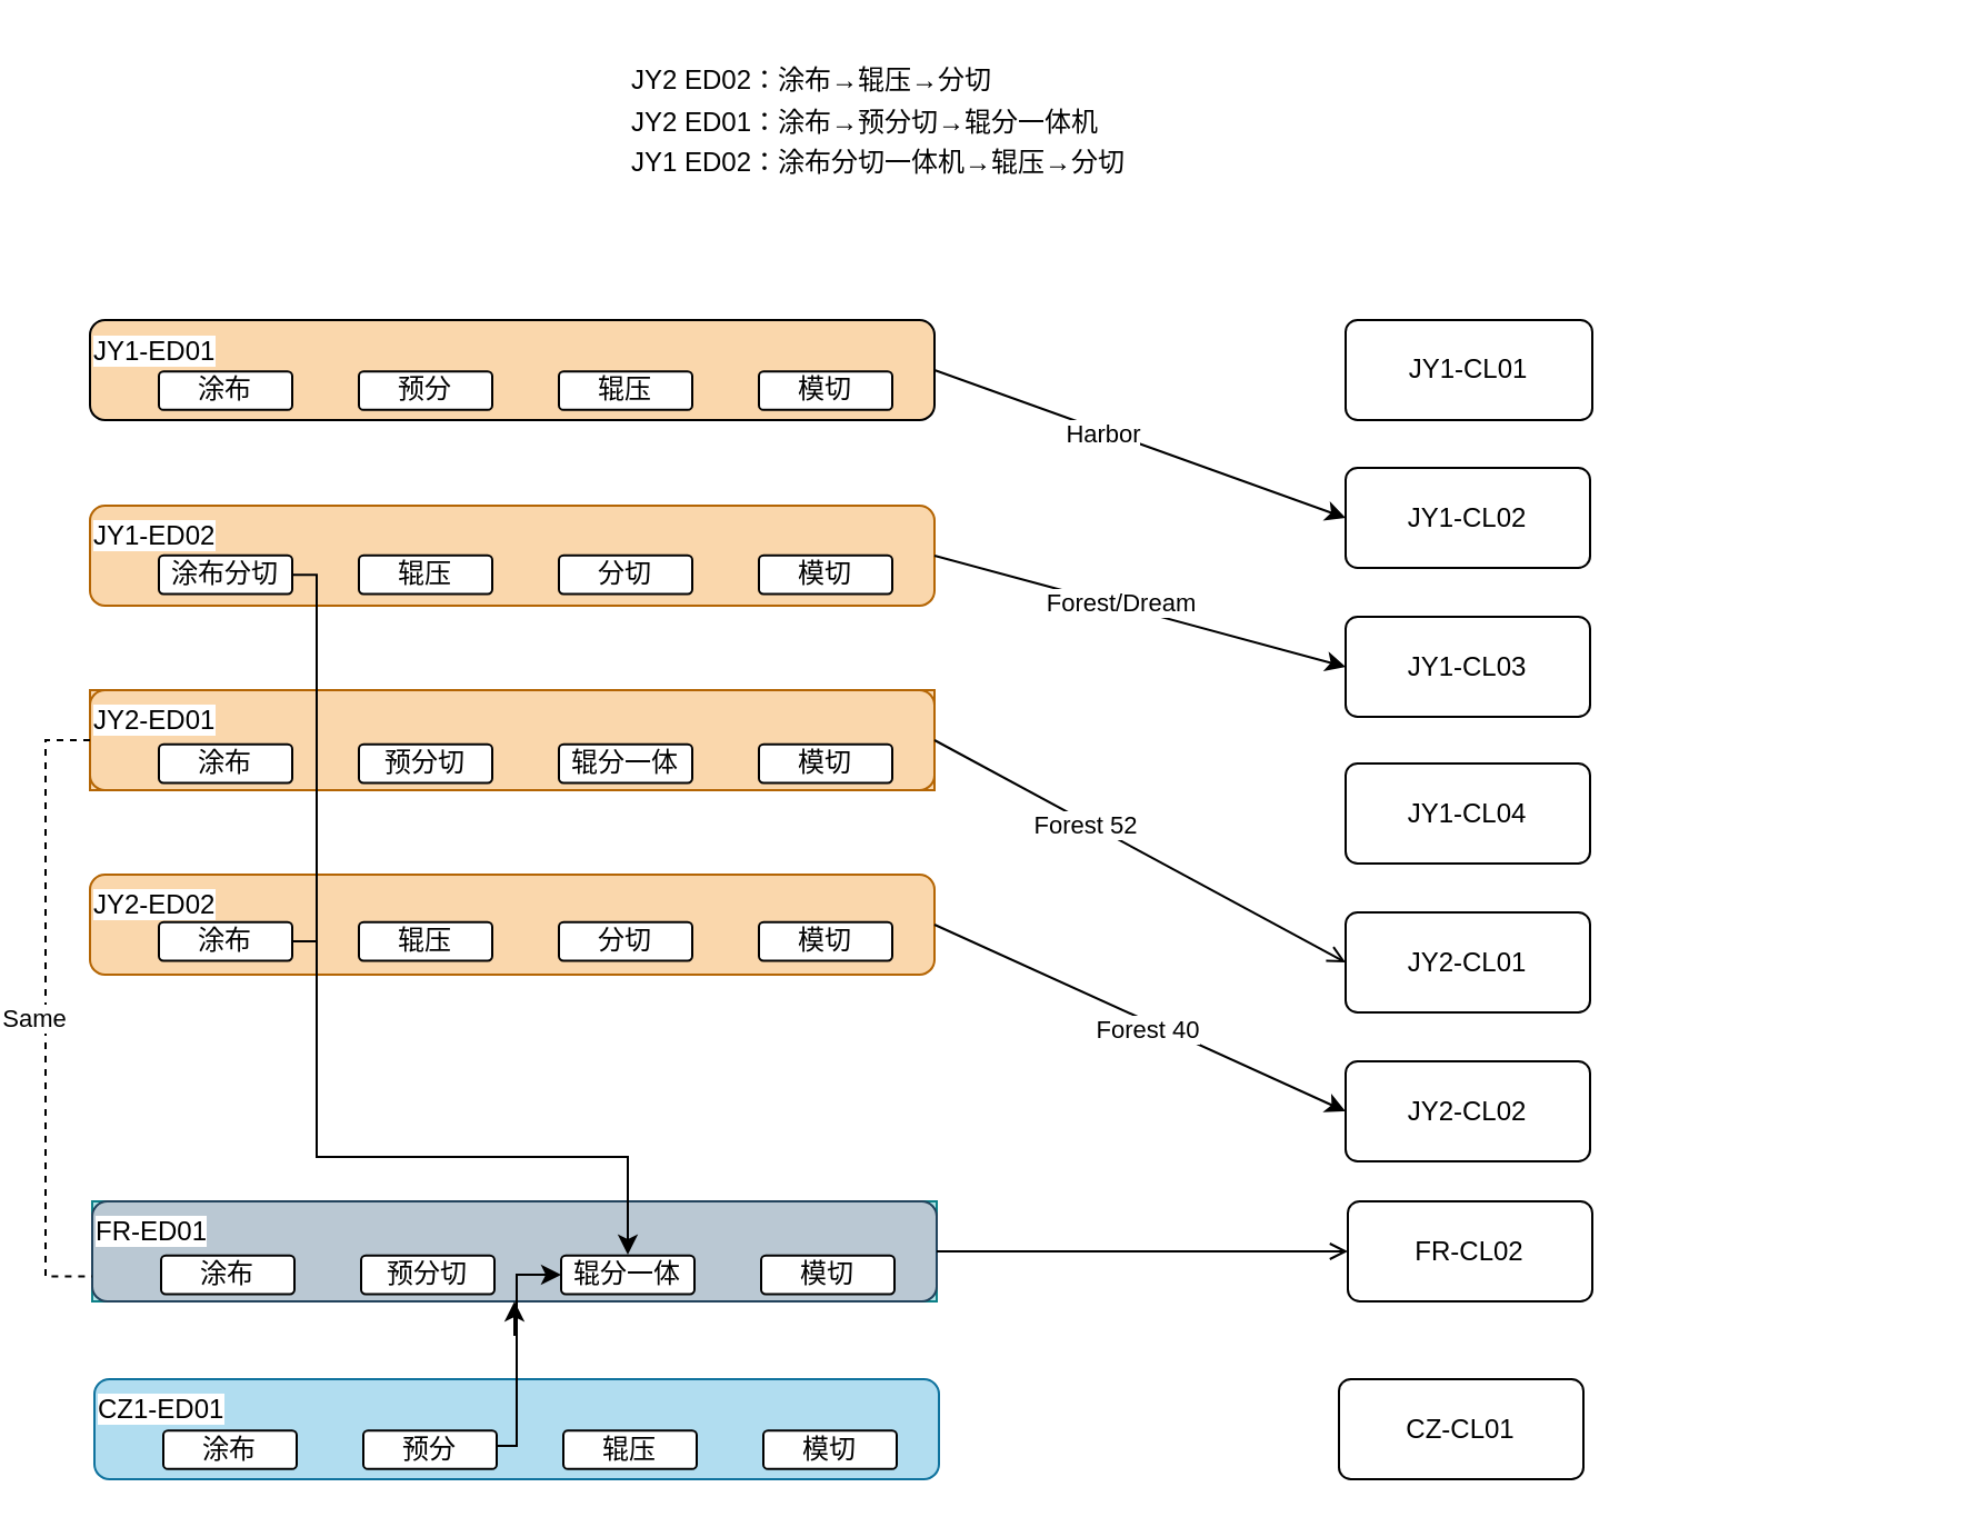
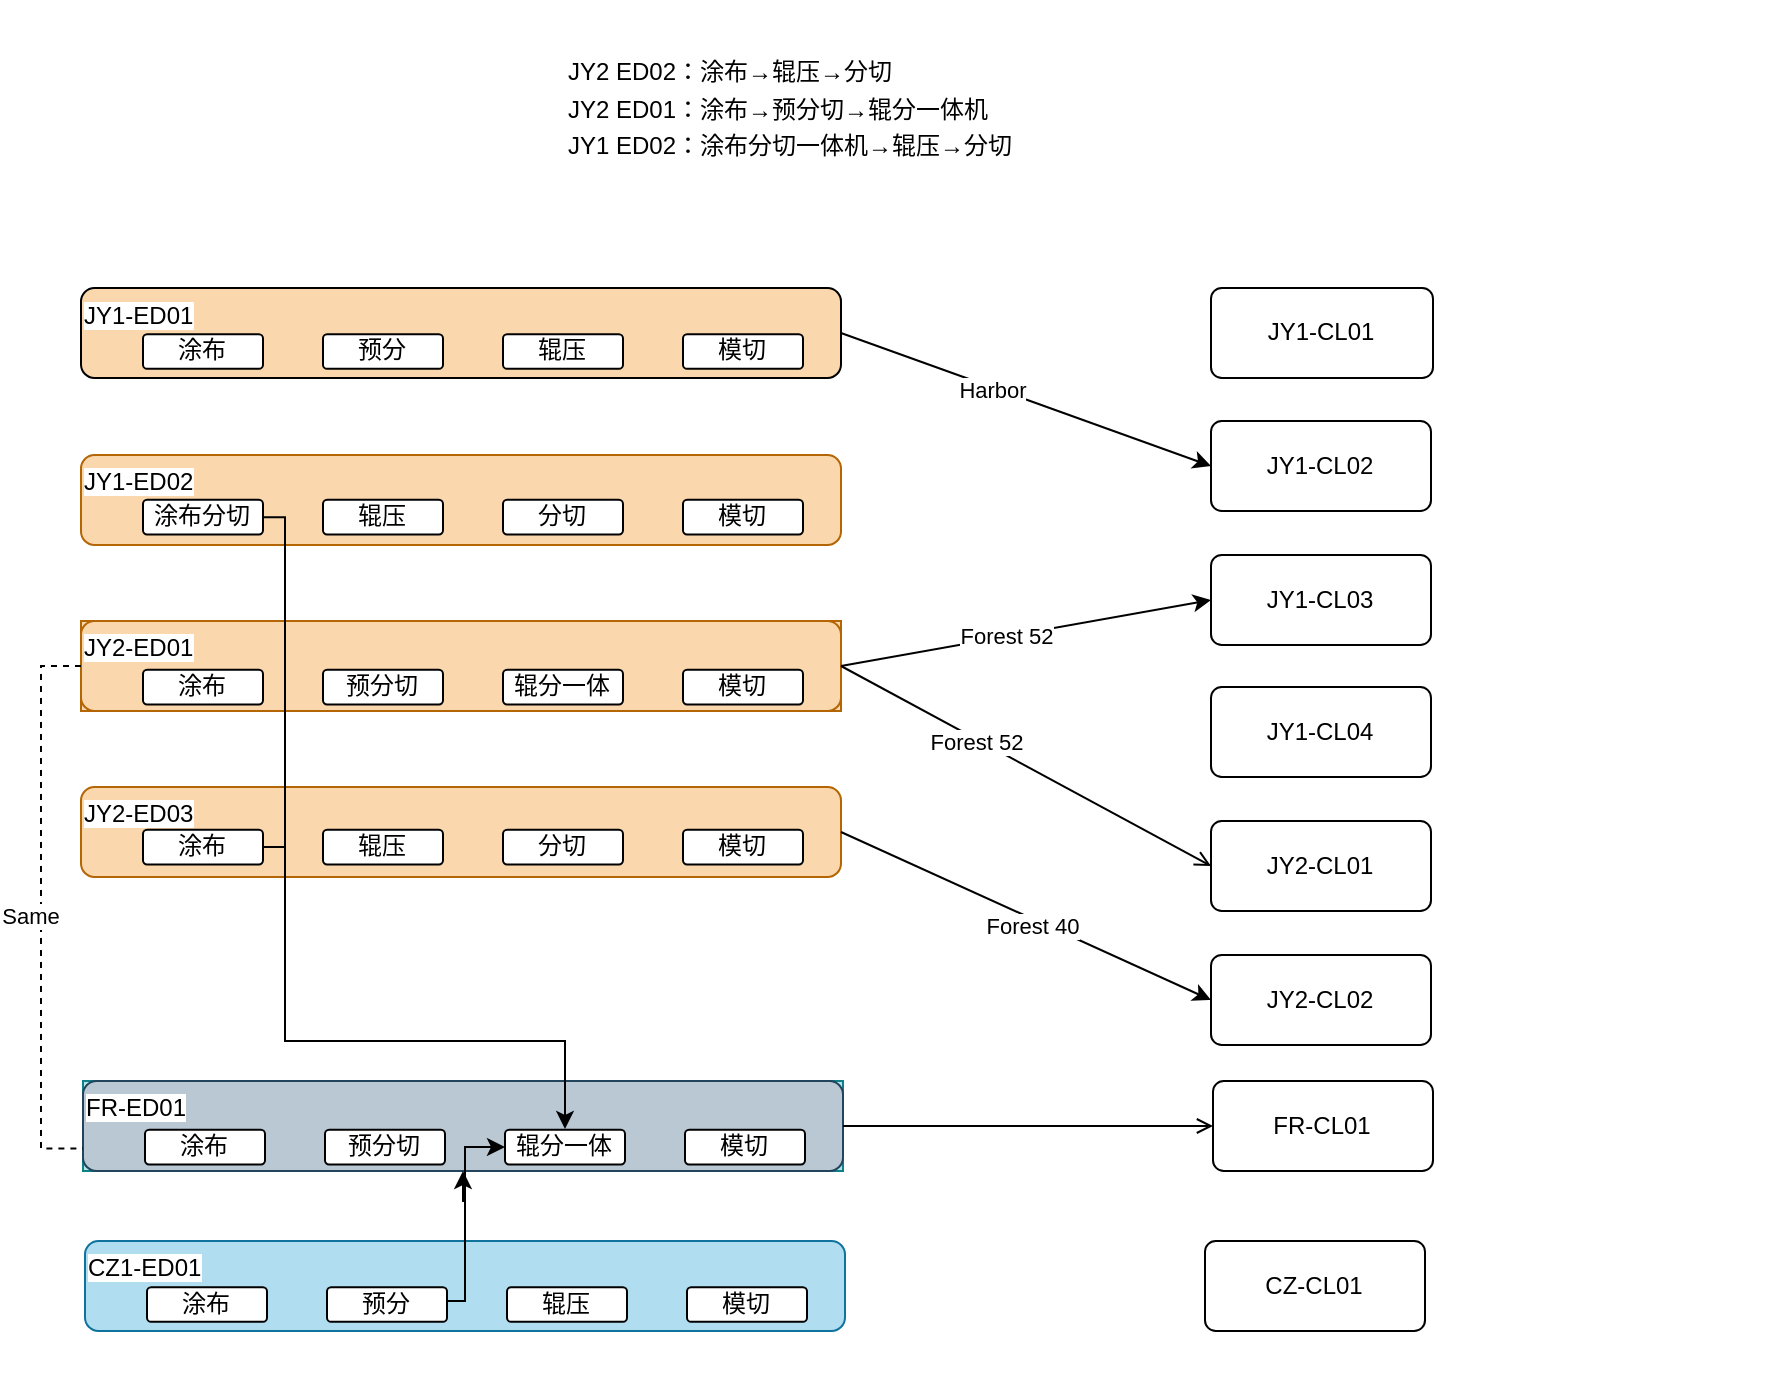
  <mxCell id="0" />
  <mxCell id="1" parent="0" />
  <mxCell id="2" value="" style="group;" vertex="1" connectable="0" parent="1"><mxGeometry x="20" y="393" width="380" height="45" as="geometry" /></mxCell>
- <mxCell id="3" value="JY2-ED02" style="rounded=1;whiteSpace=wrap;html=1;align=left;verticalAlign=top;labelBackgroundColor=#FFFFFF;fillColor=#fad7ac;strokeColor=#b46504;" vertex="1" parent="2"><mxGeometry width="380" height="45" as="geometry" /></mxCell>
+ <mxCell id="3" value="JY2-ED03" style="rounded=1;whiteSpace=wrap;html=1;align=left;verticalAlign=top;labelBackgroundColor=#FFFFFF;fillColor=#fad7ac;strokeColor=#b46504;" vertex="1" parent="2"><mxGeometry width="380" height="45" as="geometry" /></mxCell>
  <mxCell id="4" value="涂布" style="rounded=1;whiteSpace=wrap;html=1;imageHeight=24;arcSize=12;" vertex="1" parent="2"><mxGeometry x="31" y="21.367" width="60" height="17.349" as="geometry" /></mxCell>
  <mxCell id="5" value="辊压" style="rounded=1;whiteSpace=wrap;html=1;imageHeight=24;arcSize=12;" vertex="1" parent="2"><mxGeometry x="121" y="21.367" width="60" height="17.349" as="geometry" /></mxCell>
  <mxCell id="6" value="分切" style="rounded=1;whiteSpace=wrap;html=1;imageHeight=24;arcSize=12;" vertex="1" parent="2"><mxGeometry x="211" y="21.367" width="60" height="17.349" as="geometry" /></mxCell>
  <mxCell id="7" value="模切" style="rounded=1;whiteSpace=wrap;html=1;imageHeight=24;arcSize=12;" vertex="1" parent="2"><mxGeometry x="301" y="21.367" width="60" height="17.349" as="geometry" /></mxCell>
  <mxCell id="8" value="" style="group;fillColor=#fad7ac;strokeColor=#b46504;" vertex="1" connectable="0" parent="1"><mxGeometry x="20" y="310" width="380" height="45" as="geometry" /></mxCell>
  <mxCell id="9" value="JY2-ED01" style="rounded=1;whiteSpace=wrap;html=1;align=left;verticalAlign=top;labelBackgroundColor=#FFFFFF;fillColor=#fad7ac;strokeColor=#b46504;" vertex="1" parent="8"><mxGeometry width="380" height="45" as="geometry" /></mxCell>
  <mxCell id="10" value="涂布" style="rounded=1;whiteSpace=wrap;html=1;imageHeight=24;arcSize=12;" vertex="1" parent="8"><mxGeometry x="31" y="24.367" width="60" height="17.349" as="geometry" /></mxCell>
  <mxCell id="11" value="预分切" style="rounded=1;whiteSpace=wrap;html=1;imageHeight=24;arcSize=12;" vertex="1" parent="8"><mxGeometry x="121" y="24.367" width="60" height="17.349" as="geometry" /></mxCell>
  <mxCell id="12" value="辊分一体" style="rounded=1;whiteSpace=wrap;html=1;imageHeight=24;arcSize=12;" vertex="1" parent="8"><mxGeometry x="211" y="24.367" width="60" height="17.349" as="geometry" /></mxCell>
  <mxCell id="13" value="模切" style="rounded=1;whiteSpace=wrap;html=1;imageHeight=24;arcSize=12;" vertex="1" parent="8"><mxGeometry x="301" y="24.367" width="60" height="17.349" as="geometry" /></mxCell>
  <mxCell id="14" value="JY1-CL01" style="rounded=1;whiteSpace=wrap;html=1;imageHeight=24;arcSize=12;" vertex="1" parent="1"><mxGeometry x="585" y="143.5" width="111" height="45" as="geometry" /></mxCell>
  <mxCell id="15" value="" style="group;fillColor=none;" vertex="1" connectable="0" parent="1"><mxGeometry x="20" y="143.5" width="822" height="45" as="geometry" /></mxCell>
  <mxCell id="16" value="JY1-ED01" style="rounded=1;whiteSpace=wrap;html=1;align=left;verticalAlign=top;labelBackgroundColor=#FFFFFF;fillColor=#fad7ac;" vertex="1" parent="15"><mxGeometry width="380" height="45.0" as="geometry" /></mxCell>
  <mxCell id="17" value="涂布" style="rounded=1;whiteSpace=wrap;html=1;imageHeight=24;arcSize=12;" vertex="1" parent="15"><mxGeometry x="31" y="23.077" width="60" height="17.349" as="geometry" /></mxCell>
  <mxCell id="18" value="预分" style="rounded=1;whiteSpace=wrap;html=1;imageHeight=24;arcSize=12;" vertex="1" parent="15"><mxGeometry x="121" y="23.077" width="60" height="17.349" as="geometry" /></mxCell>
  <mxCell id="19" value="辊压" style="rounded=1;whiteSpace=wrap;html=1;imageHeight=24;arcSize=12;" vertex="1" parent="15"><mxGeometry x="211" y="23.077" width="60" height="17.349" as="geometry" /></mxCell>
  <mxCell id="20" value="模切" style="rounded=1;whiteSpace=wrap;html=1;imageHeight=24;arcSize=12;" vertex="1" parent="15"><mxGeometry x="301" y="23.077" width="60" height="17.349" as="geometry" /></mxCell>
  <mxCell id="21" value="" style="rounded=0;orthogonalLoop=1;jettySize=auto;html=1;entryX=0;entryY=0.5;entryDx=0;entryDy=0;exitX=1;exitY=0.5;exitDx=0;exitDy=0;" edge="1" parent="1" source="16" target="23"><mxGeometry relative="1" as="geometry" /></mxCell>
  <mxCell id="22" value="Harbor" style="edgeLabel;html=1;align=center;verticalAlign=middle;resizable=0;points=[];" vertex="1" connectable="0" parent="21"><mxGeometry x="-0.176" y="-1" relative="1" as="geometry"><mxPoint as="offset" /></mxGeometry></mxCell>
  <mxCell id="23" value="JY1-CL02" style="rounded=1;whiteSpace=wrap;html=1;imageHeight=24;arcSize=12;" vertex="1" parent="1"><mxGeometry x="585" y="210" width="110" height="45" as="geometry" /></mxCell>
  <mxCell id="24" value="" style="group;align=left;" vertex="1" connectable="0" parent="1"><mxGeometry x="20" y="227" width="380" height="45" as="geometry" /></mxCell>
  <mxCell id="25" value="JY1-ED02" style="rounded=1;whiteSpace=wrap;html=1;align=left;verticalAlign=top;labelBackgroundColor=#FFFFFF;fillColor=#fad7ac;strokeColor=#b46504;" vertex="1" parent="24"><mxGeometry width="380" height="45" as="geometry" /></mxCell>
  <mxCell id="26" style="edgeStyle=orthogonalEdgeStyle;rounded=0;orthogonalLoop=1;jettySize=auto;html=1;" edge="1" parent="24" source="27"><mxGeometry relative="1" as="geometry"><mxPoint x="242.0" y="333" as="targetPoint" /><Array as="points"><mxPoint x="102" y="31" /><mxPoint x="102" y="293" /><mxPoint x="242" y="293" /></Array></mxGeometry></mxCell>
  <mxCell id="27" value="涂布分切" style="rounded=1;whiteSpace=wrap;html=1;imageHeight=24;arcSize=12;" vertex="1" parent="24"><mxGeometry x="31" y="22.367" width="60" height="17.349" as="geometry" /></mxCell>
  <mxCell id="28" value="辊压" style="rounded=1;whiteSpace=wrap;html=1;imageHeight=24;arcSize=12;" vertex="1" parent="24"><mxGeometry x="121" y="22.367" width="60" height="17.349" as="geometry" /></mxCell>
  <mxCell id="29" value="分切" style="rounded=1;whiteSpace=wrap;html=1;imageHeight=24;arcSize=12;" vertex="1" parent="24"><mxGeometry x="211" y="22.367" width="60" height="17.349" as="geometry" /></mxCell>
  <mxCell id="30" value="模切" style="rounded=1;whiteSpace=wrap;html=1;imageHeight=24;arcSize=12;" vertex="1" parent="24"><mxGeometry x="301" y="22.367" width="60" height="17.349" as="geometry" /></mxCell>
  <mxCell id="31" value="JY1-CL03" style="rounded=1;whiteSpace=wrap;html=1;imageHeight=24;arcSize=12;" vertex="1" parent="1"><mxGeometry x="585" y="277" width="110" height="45" as="geometry" /></mxCell>
  <mxCell id="32" value="JY1-CL04" style="rounded=1;whiteSpace=wrap;html=1;imageHeight=24;arcSize=12;" vertex="1" parent="1"><mxGeometry x="585" y="343" width="110" height="45" as="geometry" /></mxCell>
  <mxCell id="33" value="JY2-CL01" style="rounded=1;whiteSpace=wrap;html=1;imageHeight=24;arcSize=12;flipV=0;" vertex="1" parent="1"><mxGeometry x="585" y="410" width="110" height="45" as="geometry" /></mxCell>
  <mxCell id="34" value="JY2-CL02" style="rounded=1;whiteSpace=wrap;html=1;imageHeight=24;arcSize=12;flipV=0;" vertex="1" parent="1"><mxGeometry x="585" y="477" width="110" height="45" as="geometry" /></mxCell>
- <mxCell id="35" style="rounded=0;orthogonalLoop=1;jettySize=auto;html=1;entryX=0;entryY=0.5;entryDx=0;entryDy=0;exitX=1;exitY=0.5;exitDx=0;exitDy=0;" edge="1" parent="1" source="25" target="31"><mxGeometry relative="1" as="geometry" /></mxCell>
- <mxCell id="36" value="Forest/Dream" style="edgeLabel;html=1;align=center;verticalAlign=middle;resizable=0;points=[];" vertex="1" connectable="0" parent="35"><mxGeometry x="-0.105" y="1" relative="1" as="geometry"><mxPoint as="offset" /></mxGeometry></mxCell>
+ <mxCell id="37" style="rounded=0;orthogonalLoop=1;jettySize=auto;html=1;entryX=0;entryY=0.5;entryDx=0;entryDy=0;exitX=1;exitY=0.5;exitDx=0;exitDy=0;" edge="1" parent="1" source="9" target="31"><mxGeometry relative="1" as="geometry"><mxPoint x="452" y="380" as="targetPoint" /></mxGeometry></mxCell>
+ <mxCell id="38" value="Forest 52" style="edgeLabel;html=1;align=center;verticalAlign=middle;resizable=0;points=[];" vertex="1" connectable="0" parent="37"><mxGeometry x="-0.11" relative="1" as="geometry"><mxPoint as="offset" /></mxGeometry></mxCell>
  <mxCell id="39" style="rounded=0;orthogonalLoop=1;jettySize=auto;html=1;entryX=0;entryY=0.5;entryDx=0;entryDy=0;exitX=1;exitY=0.5;exitDx=0;exitDy=0;endArrow=open;" edge="1" parent="1" source="9" target="33"><mxGeometry relative="1" as="geometry"><mxPoint x="402" y="429" as="sourcePoint" /></mxGeometry></mxCell>
  <mxCell id="40" value="Forest 52" style="edgeLabel;html=1;align=center;verticalAlign=middle;resizable=0;points=[];" vertex="1" connectable="0" parent="39"><mxGeometry x="-0.259" y="-1" relative="1" as="geometry"><mxPoint x="-1" as="offset" /></mxGeometry></mxCell>
  <mxCell id="41" style="rounded=0;orthogonalLoop=1;jettySize=auto;html=1;entryX=0;entryY=0.5;entryDx=0;entryDy=0;exitX=1;exitY=0.5;exitDx=0;exitDy=0;" edge="1" parent="1" source="3" target="34"><mxGeometry relative="1" as="geometry" /></mxCell>
  <mxCell id="42" value="Forest 40" style="edgeLabel;html=1;align=center;verticalAlign=middle;resizable=0;points=[];" vertex="1" connectable="0" parent="41"><mxGeometry x="0.04" y="-3" relative="1" as="geometry"><mxPoint as="offset" /></mxGeometry></mxCell>
  <mxCell id="43" value="&lt;table border=&quot;0&quot; cellpadding=&quot;0&quot; cellspacing=&quot;0&quot; width=&quot;292&quot; style=&quot;border-collapse:&lt;br/&gt; collapse;width:220pt&quot;&gt;&lt;colgroup&gt;&lt;col width=&quot;73&quot; span=&quot;4&quot; style=&quot;mso-width-source:userset;mso-width-alt:2325;&lt;br/&gt; width:55pt&quot;&gt;&lt;/colgroup&gt;&lt;tbody&gt;&lt;tr height=&quot;19&quot; style=&quot;height:14.0pt&quot;&gt;&lt;td height=&quot;19&quot; colspan=&quot;3&quot; width=&quot;219&quot; style=&quot;height:14.0pt;mso-ignore:colspan;&lt;br/&gt;  width:165pt&quot;&gt;JY2&amp;nbsp;ED02：涂布→辊压→分切&lt;/td&gt;  &lt;td width=&quot;73&quot; style=&quot;width:55pt&quot;&gt;&lt;/td&gt; &lt;/tr&gt; &lt;tr height=&quot;19&quot; style=&quot;height:14.0pt&quot;&gt;  &lt;td height=&quot;19&quot; colspan=&quot;4&quot; style=&quot;height:14.0pt;mso-ignore:colspan&quot;&gt;JY2&amp;nbsp;ED01：涂布→预分切→辊分一体机&lt;/td&gt; &lt;/tr&gt; &lt;tr height=&quot;19&quot; style=&quot;height:14.0pt&quot;&gt;  &lt;td height=&quot;19&quot; colspan=&quot;4&quot; style=&quot;height:14.0pt;mso-ignore:colspan&quot;&gt;JY1&amp;nbsp;ED02：涂布分切一体机→辊压→分切&lt;/td&gt; &lt;/tr&gt;&lt;/tbody&gt;&lt;/table&gt;" style="text;whiteSpace=wrap;html=1;" vertex="1" parent="1"><mxGeometry x="262" y="20" width="580" height="80" as="geometry" /></mxCell>
  <mxCell id="44" value="" style="group;fillColor=#b0e3e6;strokeColor=#0e8088;" vertex="1" connectable="0" parent="1"><mxGeometry x="21" y="540" width="380" height="45" as="geometry" /></mxCell>
  <mxCell id="45" value="FR-ED01" style="rounded=1;whiteSpace=wrap;html=1;align=left;verticalAlign=top;labelBackgroundColor=#FFFFFF;fillColor=#bac8d3;strokeColor=#23445d;" vertex="1" parent="44"><mxGeometry width="380" height="45" as="geometry" /></mxCell>
  <mxCell id="46" value="涂布" style="rounded=1;whiteSpace=wrap;html=1;imageHeight=24;arcSize=12;" vertex="1" parent="44"><mxGeometry x="31" y="24.367" width="60" height="17.349" as="geometry" /></mxCell>
  <mxCell id="47" value="预分切" style="rounded=1;whiteSpace=wrap;html=1;imageHeight=24;arcSize=12;" vertex="1" parent="44"><mxGeometry x="121" y="24.367" width="60" height="17.349" as="geometry" /></mxCell>
  <mxCell id="48" value="辊分一体" style="rounded=1;whiteSpace=wrap;html=1;imageHeight=24;arcSize=12;" vertex="1" parent="44"><mxGeometry x="211" y="24.367" width="60" height="17.349" as="geometry" /></mxCell>
  <mxCell id="49" value="模切" style="rounded=1;whiteSpace=wrap;html=1;imageHeight=24;arcSize=12;" vertex="1" parent="44"><mxGeometry x="301" y="24.367" width="60" height="17.349" as="geometry" /></mxCell>
- <mxCell id="50" value="FR-CL02" style="rounded=1;whiteSpace=wrap;html=1;imageHeight=24;arcSize=12;flipV=0;" vertex="1" parent="1"><mxGeometry x="586" y="540" width="110" height="45" as="geometry" /></mxCell>
+ <mxCell id="50" value="FR-CL01" style="rounded=1;whiteSpace=wrap;html=1;imageHeight=24;arcSize=12;flipV=0;" vertex="1" parent="1"><mxGeometry x="586" y="540" width="110" height="45" as="geometry" /></mxCell>
  <mxCell id="51" style="edgeStyle=orthogonalEdgeStyle;rounded=0;orthogonalLoop=1;jettySize=auto;html=1;endArrow=open;" edge="1" parent="1" source="45" target="50"><mxGeometry relative="1" as="geometry" /></mxCell>
  <mxCell id="52" value="" style="group;fillColor=none;" vertex="1" connectable="0" parent="1"><mxGeometry x="22" y="620" width="822" height="45" as="geometry" /></mxCell>
  <mxCell id="53" style="edgeStyle=orthogonalEdgeStyle;rounded=0;orthogonalLoop=1;jettySize=auto;html=1;" edge="1" parent="52" source="54" target="45"><mxGeometry relative="1" as="geometry" /></mxCell>
  <mxCell id="54" value="CZ1-ED01" style="rounded=1;whiteSpace=wrap;html=1;align=left;verticalAlign=top;labelBackgroundColor=#FFFFFF;fillColor=#b1ddf0;strokeColor=#10739e;" vertex="1" parent="52"><mxGeometry width="380" height="45.0" as="geometry" /></mxCell>
  <mxCell id="55" value="涂布" style="rounded=1;whiteSpace=wrap;html=1;imageHeight=24;arcSize=12;" vertex="1" parent="52"><mxGeometry x="31" y="23.077" width="60" height="17.349" as="geometry" /></mxCell>
  <mxCell id="56" value="预分" style="rounded=1;whiteSpace=wrap;html=1;imageHeight=24;arcSize=12;" vertex="1" parent="52"><mxGeometry x="121" y="23.077" width="60" height="17.349" as="geometry" /></mxCell>
  <mxCell id="57" value="辊压" style="rounded=1;whiteSpace=wrap;html=1;imageHeight=24;arcSize=12;" vertex="1" parent="52"><mxGeometry x="211" y="23.077" width="60" height="17.349" as="geometry" /></mxCell>
  <mxCell id="58" value="模切" style="rounded=1;whiteSpace=wrap;html=1;imageHeight=24;arcSize=12;" vertex="1" parent="52"><mxGeometry x="301" y="23.077" width="60" height="17.349" as="geometry" /></mxCell>
  <mxCell id="59" value="CZ-CL01" style="rounded=1;whiteSpace=wrap;html=1;imageHeight=24;arcSize=12;flipV=0;" vertex="1" parent="52"><mxGeometry x="560" width="110" height="45" as="geometry" /></mxCell>
  <mxCell id="60" style="edgeStyle=orthogonalEdgeStyle;rounded=0;orthogonalLoop=1;jettySize=auto;html=1;exitX=1;exitY=0.5;exitDx=0;exitDy=0;entryX=0;entryY=0.5;entryDx=0;entryDy=0;" edge="1" parent="1" source="56" target="48"><mxGeometry relative="1" as="geometry"><Array as="points"><mxPoint x="203" y="650" /><mxPoint x="212" y="650" /><mxPoint x="212" y="573" /></Array></mxGeometry></mxCell>
  <mxCell id="61" style="edgeStyle=orthogonalEdgeStyle;rounded=0;orthogonalLoop=1;jettySize=auto;html=1;exitX=1;exitY=0.5;exitDx=0;exitDy=0;" edge="1" parent="1" source="4"><mxGeometry relative="1" as="geometry"><mxPoint x="213" y="662" as="sourcePoint" /><mxPoint x="262" y="564" as="targetPoint" /><Array as="points"><mxPoint x="122" y="423" /><mxPoint x="122" y="520" /><mxPoint x="262" y="520" /></Array></mxGeometry></mxCell>
  <mxCell id="62" style="edgeStyle=orthogonalEdgeStyle;rounded=0;orthogonalLoop=1;jettySize=auto;html=1;entryX=0;entryY=0.75;entryDx=0;entryDy=0;exitX=0;exitY=0.5;exitDx=0;exitDy=0;endArrow=none;startFill=0;dashed=1;" edge="1" parent="1" source="9" target="45"><mxGeometry relative="1" as="geometry" /></mxCell>
  <mxCell id="63" value="Same" style="edgeLabel;html=1;align=center;verticalAlign=middle;resizable=0;points=[];" vertex="1" connectable="0" parent="62"><mxGeometry x="0.027" y="-6" relative="1" as="geometry"><mxPoint as="offset" /></mxGeometry></mxCell>
